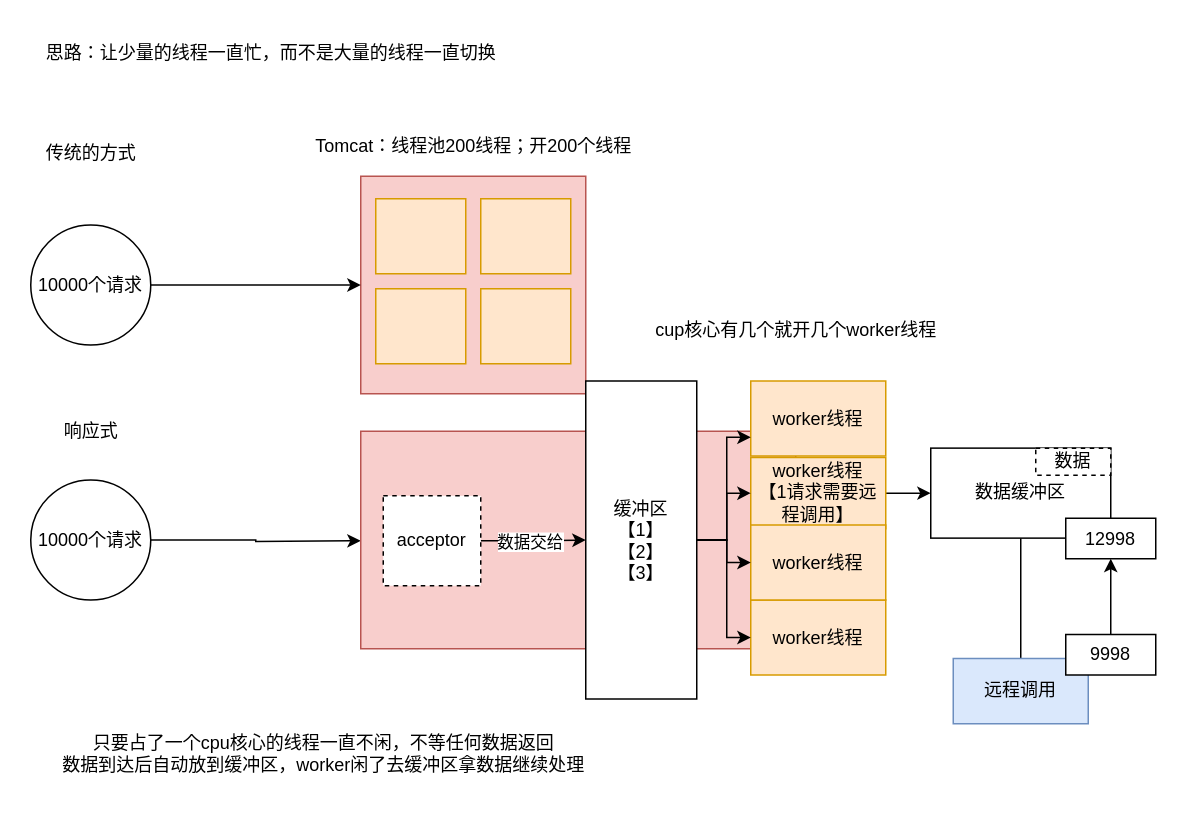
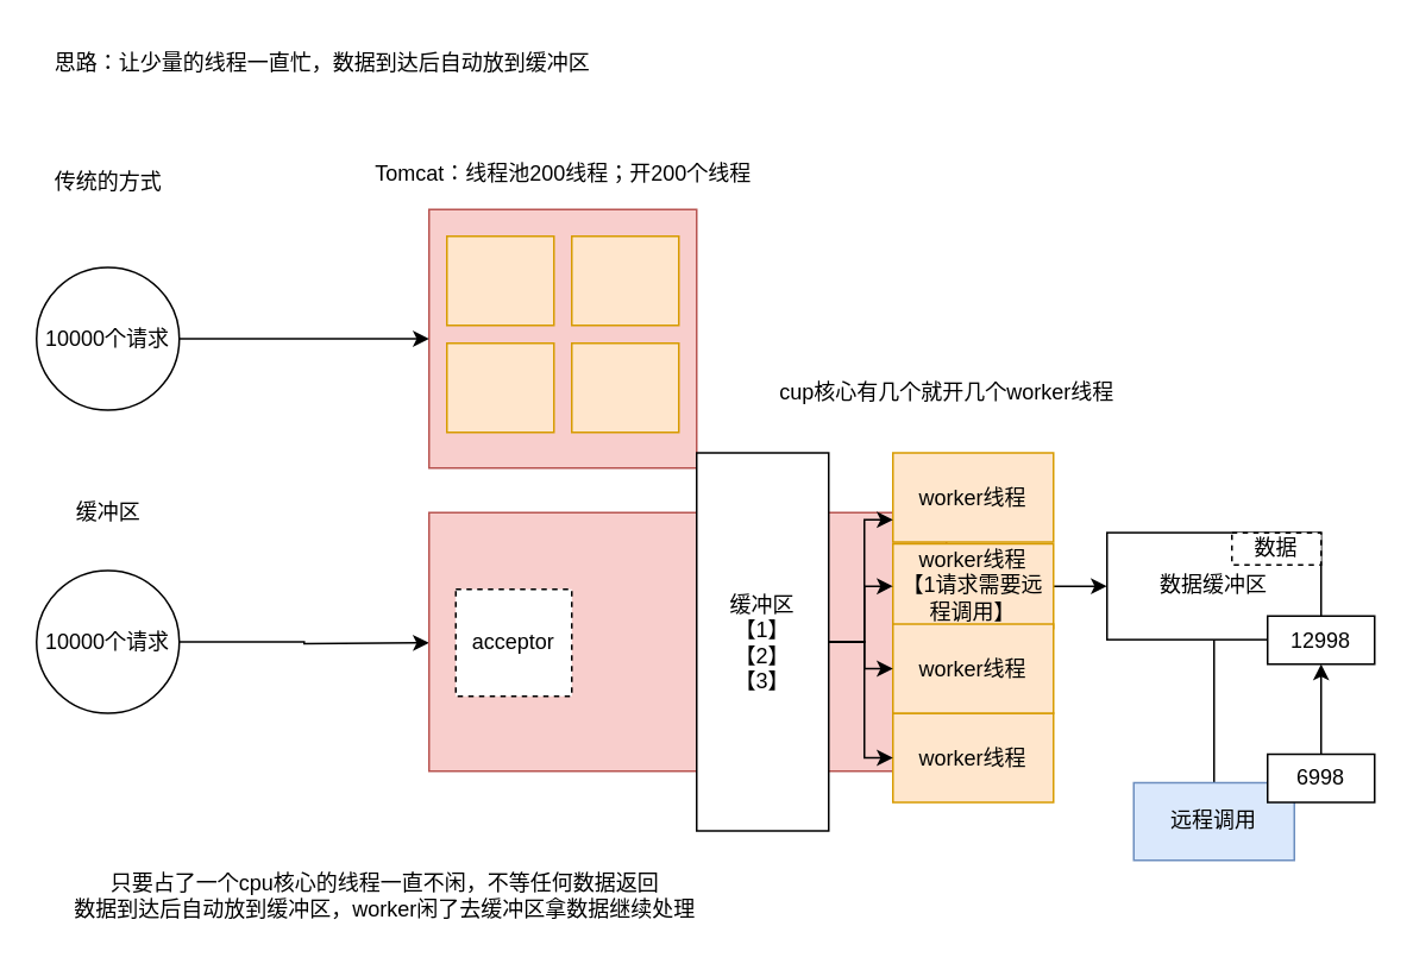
  <mxCell id="0" />
  <mxCell id="1" parent="0" />
  <mxCell id="2" value="传统的方式" style="text;html=1;align=center;verticalAlign=middle;resizable=0;points=[];autosize=1;strokeColor=none;fillColor=none;" vertex="1" parent="1"><mxGeometry x="20" y="87" width="80" height="30" as="geometry" /></mxCell>
  <mxCell id="3" value="" style="rounded=0;whiteSpace=wrap;html=1;fillColor=#f8cecc;strokeColor=#b85450;" vertex="1" parent="1"><mxGeometry x="240" y="117" width="150" height="145" as="geometry" /></mxCell>
  <mxCell id="4" style="edgeStyle=orthogonalEdgeStyle;rounded=0;orthogonalLoop=1;jettySize=auto;html=1;entryX=0;entryY=0.5;entryDx=0;entryDy=0;" edge="1" parent="1" source="5" target="3"><mxGeometry relative="1" as="geometry" /></mxCell>
  <mxCell id="5" value="10000个请求" style="ellipse;whiteSpace=wrap;html=1;aspect=fixed;" vertex="1" parent="1"><mxGeometry x="20" y="149.5" width="80" height="80" as="geometry" /></mxCell>
  <mxCell id="6" value="" style="rounded=0;whiteSpace=wrap;html=1;fillColor=#ffe6cc;strokeColor=#d79b00;" vertex="1" parent="1"><mxGeometry x="250" y="132" width="60" height="50" as="geometry" /></mxCell>
- <mxCell id="7" value="思路：让少量的线程一直忙，而不是大量的线程一直切换" style="text;html=1;align=center;verticalAlign=middle;resizable=0;points=[];autosize=1;strokeColor=none;fillColor=none;" vertex="1" parent="1"><mxGeometry x="20" y="20" width="320" height="30" as="geometry" /></mxCell>
+ <mxCell id="7" value="思路：让少量的线程一直忙，数据到达后自动放到缓冲区" style="text;html=1;align=center;verticalAlign=middle;resizable=0;points=[];autosize=1;strokeColor=none;fillColor=none;" vertex="1" parent="1"><mxGeometry x="20" y="20" width="320" height="30" as="geometry" /></mxCell>
  <mxCell id="8" value="" style="rounded=0;whiteSpace=wrap;html=1;fillColor=#ffe6cc;strokeColor=#d79b00;" vertex="1" parent="1"><mxGeometry x="320" y="132" width="60" height="50" as="geometry" /></mxCell>
  <mxCell id="9" value="" style="rounded=0;whiteSpace=wrap;html=1;fillColor=#ffe6cc;strokeColor=#d79b00;" vertex="1" parent="1"><mxGeometry x="250" y="192" width="60" height="50" as="geometry" /></mxCell>
  <mxCell id="10" value="" style="rounded=0;whiteSpace=wrap;html=1;fillColor=#ffe6cc;strokeColor=#d79b00;" vertex="1" parent="1"><mxGeometry x="320" y="192" width="60" height="50" as="geometry" /></mxCell>
  <mxCell id="11" value="Tomcat：线程池200线程；开200个线程" style="text;html=1;align=center;verticalAlign=middle;resizable=0;points=[];autosize=1;strokeColor=none;fillColor=none;" vertex="1" parent="1"><mxGeometry x="200" y="82" width="230" height="30" as="geometry" /></mxCell>
  <mxCell id="12" style="edgeStyle=orthogonalEdgeStyle;rounded=0;orthogonalLoop=1;jettySize=auto;html=1;entryX=0;entryY=0.5;entryDx=0;entryDy=0;" edge="1" parent="1" source="13"><mxGeometry relative="1" as="geometry"><mxPoint x="240" y="360" as="targetPoint" /></mxGeometry></mxCell>
  <mxCell id="13" value="10000个请求" style="ellipse;whiteSpace=wrap;html=1;aspect=fixed;" vertex="1" parent="1"><mxGeometry x="20" y="319.5" width="80" height="80" as="geometry" /></mxCell>
  <mxCell id="14" value="" style="rounded=0;whiteSpace=wrap;html=1;fillColor=#f8cecc;strokeColor=#b85450;" vertex="1" parent="1"><mxGeometry x="240" y="287" width="290" height="145" as="geometry" /></mxCell>
  <mxCell id="15" style="edgeStyle=orthogonalEdgeStyle;rounded=0;orthogonalLoop=1;jettySize=auto;html=1;entryX=0;entryY=0.5;entryDx=0;entryDy=0;" edge="1" parent="1" source="16" target="32"><mxGeometry relative="1" as="geometry" /></mxCell>
  <mxCell id="16" value="worker线程&lt;br&gt;【1请求需要远程调用】" style="rounded=0;whiteSpace=wrap;html=1;fillColor=#ffe6cc;strokeColor=#d79b00;" vertex="1" parent="1"><mxGeometry x="500" y="304.5" width="90" height="47.5" as="geometry" /></mxCell>
  <mxCell id="17" value="worker线程" style="rounded=0;whiteSpace=wrap;html=1;fillColor=#ffe6cc;strokeColor=#d79b00;" vertex="1" parent="1"><mxGeometry x="500" y="253.5" width="90" height="50" as="geometry" /></mxCell>
  <mxCell id="18" value="worker线程" style="rounded=0;whiteSpace=wrap;html=1;fillColor=#ffe6cc;strokeColor=#d79b00;" vertex="1" parent="1"><mxGeometry x="500" y="399.5" width="90" height="50" as="geometry" /></mxCell>
  <mxCell id="19" value="worker线程" style="rounded=0;whiteSpace=wrap;html=1;fillColor=#ffe6cc;strokeColor=#d79b00;" vertex="1" parent="1"><mxGeometry x="500" y="349.5" width="90" height="50" as="geometry" /></mxCell>
- <mxCell id="20" value="响应式" style="text;html=1;align=center;verticalAlign=middle;resizable=0;points=[];autosize=1;strokeColor=none;fillColor=none;" vertex="1" parent="1"><mxGeometry x="30" y="272" width="60" height="30" as="geometry" /></mxCell>
- <mxCell id="21" style="edgeStyle=orthogonalEdgeStyle;rounded=0;orthogonalLoop=1;jettySize=auto;html=1;" edge="1" parent="1" source="23" target="28"><mxGeometry relative="1" as="geometry" /></mxCell>
- <mxCell id="22" value="数据交给" style="edgeLabel;html=1;align=center;verticalAlign=middle;resizable=0;points=[];" vertex="1" connectable="0" parent="21"><mxGeometry x="-0.091" relative="1" as="geometry"><mxPoint as="offset" /></mxGeometry></mxCell>
+ <mxCell id="20" value="缓冲区" style="text;html=1;align=center;verticalAlign=middle;resizable=0;points=[];autosize=1;strokeColor=none;fillColor=none;" vertex="1" parent="1"><mxGeometry x="30" y="272" width="60" height="30" as="geometry" /></mxCell>
  <mxCell id="23" value="acceptor" style="rounded=0;whiteSpace=wrap;html=1;dashed=1;" vertex="1" parent="1"><mxGeometry x="255" y="330" width="65" height="60" as="geometry" /></mxCell>
  <mxCell id="24" style="edgeStyle=orthogonalEdgeStyle;rounded=0;orthogonalLoop=1;jettySize=auto;html=1;entryX=0;entryY=0.75;entryDx=0;entryDy=0;" edge="1" parent="1" source="28" target="17"><mxGeometry relative="1" as="geometry" /></mxCell>
  <mxCell id="25" style="edgeStyle=orthogonalEdgeStyle;rounded=0;orthogonalLoop=1;jettySize=auto;html=1;" edge="1" parent="1" source="28" target="16"><mxGeometry relative="1" as="geometry" /></mxCell>
  <mxCell id="26" style="edgeStyle=orthogonalEdgeStyle;rounded=0;orthogonalLoop=1;jettySize=auto;html=1;entryX=0;entryY=0.5;entryDx=0;entryDy=0;" edge="1" parent="1" source="28" target="19"><mxGeometry relative="1" as="geometry" /></mxCell>
  <mxCell id="27" style="edgeStyle=orthogonalEdgeStyle;rounded=0;orthogonalLoop=1;jettySize=auto;html=1;" edge="1" parent="1" source="28" target="18"><mxGeometry relative="1" as="geometry" /></mxCell>
  <mxCell id="28" value="缓冲区&lt;br&gt;【1】&lt;br&gt;【2】&lt;br&gt;【3】" style="rounded=0;whiteSpace=wrap;html=1;" vertex="1" parent="1"><mxGeometry x="390" y="253.5" width="74" height="212" as="geometry" /></mxCell>
  <mxCell id="29" value="cup核心有几个就开几个worker线程" style="text;html=1;align=center;verticalAlign=middle;resizable=0;points=[];autosize=1;strokeColor=none;fillColor=none;" vertex="1" parent="1"><mxGeometry x="425" y="205" width="210" height="30" as="geometry" /></mxCell>
  <mxCell id="30" style="edgeStyle=orthogonalEdgeStyle;rounded=0;orthogonalLoop=1;jettySize=auto;html=1;endArrow=none;" edge="1" parent="1" source="31" target="32"><mxGeometry relative="1" as="geometry" /></mxCell>
  <mxCell id="31" value="远程调用" style="rounded=0;whiteSpace=wrap;html=1;fillColor=#dae8fc;strokeColor=#6c8ebf;" vertex="1" parent="1"><mxGeometry x="635" y="438.5" width="90" height="43.5" as="geometry" /></mxCell>
  <mxCell id="32" value="数据缓冲区" style="rounded=0;whiteSpace=wrap;html=1;" vertex="1" parent="1"><mxGeometry x="620" y="298.25" width="120" height="60" as="geometry" /></mxCell>
  <mxCell id="33" value="12998" style="rounded=0;whiteSpace=wrap;html=1;" vertex="1" parent="1"><mxGeometry x="710" y="345" width="60" height="27" as="geometry" /></mxCell>
  <mxCell id="34" style="edgeStyle=orthogonalEdgeStyle;rounded=0;orthogonalLoop=1;jettySize=auto;html=1;entryX=0.5;entryY=1;entryDx=0;entryDy=0;" edge="1" parent="1" source="35" target="33"><mxGeometry relative="1" as="geometry" /></mxCell>
- <mxCell id="35" value="9998" style="rounded=0;whiteSpace=wrap;html=1;" vertex="1" parent="1"><mxGeometry x="710" y="422.5" width="60" height="27" as="geometry" /></mxCell>
+ <mxCell id="35" value="6998" style="rounded=0;whiteSpace=wrap;html=1;" vertex="1" parent="1"><mxGeometry x="710" y="422.5" width="60" height="27" as="geometry" /></mxCell>
  <mxCell id="36" value="数据" style="rounded=0;whiteSpace=wrap;html=1;dashed=1;" vertex="1" parent="1"><mxGeometry x="690" y="298.25" width="50" height="18" as="geometry" /></mxCell>
  <mxCell id="37" value="只要占了一个cpu核心的线程一直不闲，不等任何数据返回&lt;br&gt;数据到达后自动放到缓冲区，worker闲了去缓冲区拿数据继续处理" style="text;html=1;align=center;verticalAlign=middle;resizable=0;points=[];autosize=1;strokeColor=none;fillColor=none;" vertex="1" parent="1"><mxGeometry x="30" y="482" width="370" height="40" as="geometry" /></mxCell>
